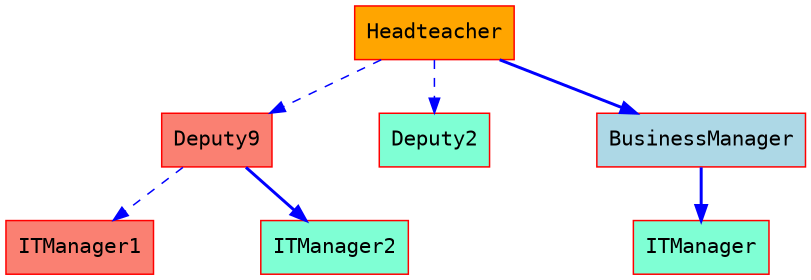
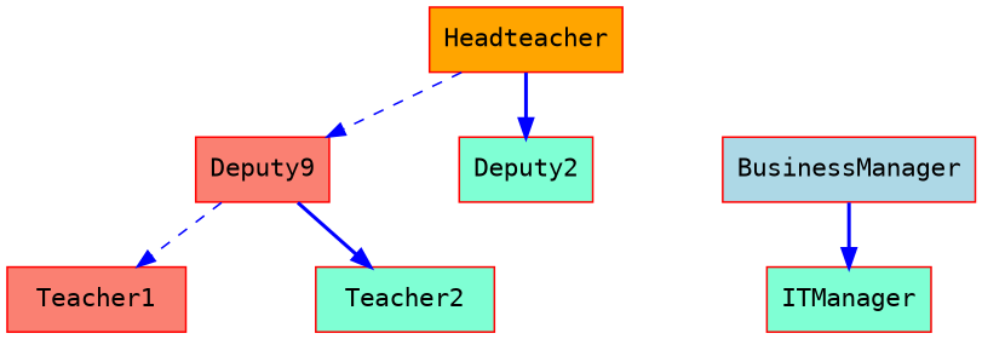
  digraph {
    fontname="DejaVu Sans Mono"
    nodesep=1.0
    node [color=Red fillcolor=aquamarine fontname="DejaVu Sans Mono" shape=box style=filled]
    edge [color=Blue fontname="DejaVu Sans Mono" style=bold]
-   Teacher1 [fillcolor=salmon label=ITManager1]
-   Teacher2 [label=ITManager2]
+   Teacher1 [fillcolor=salmon]
+   Teacher2
    ITManager
    Headteacher [fillcolor=orange]
    n5 [fillcolor=salmon label=Deputy9]
    Deputy2
    BusinessManager [fillcolor=lightblue]
    subgraph sub_1 {
      rank=same
      Teacher1
      Teacher2
      ITManager
    }
    Headteacher -> n5 [style=dashed]
-   Headteacher -> Deputy2 [style=dashed]
-   Headteacher -> BusinessManager
+   Headteacher -> Deputy2
    n5 -> Teacher1 [style=dashed]
    n5 -> Teacher2
    BusinessManager -> ITManager
  }
